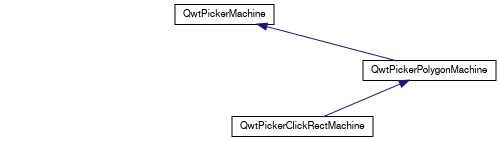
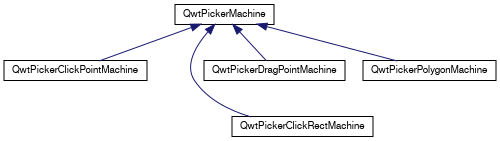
  digraph {
    rankdir=TB
    node [color=black fillcolor=white fontname=FreeSans fontsize=10 shape=record style=filled]
    edge [color=midnightblue dir=back fontname=FreeSans fontsize=10 labelfontname=FreeSans labelfontsize=10 style=solid]
    n1 [height=0.2 label=QwtPickerMachine width=0.4]
+   n2 [height=0.2 label=QwtPickerClickPointMachine width=0.4]
    n3 [height=0.2 label=QwtPickerClickRectMachine width=0.4]
+   n4 [height=0.2 label=QwtPickerDragPointMachine width=0.4]
    n5 [height=0.2 label=QwtPickerPolygonMachine width=0.4]
-   n5 -> n3
+   n1 -> n2
+   n1 -> n3
+   n1 -> n4
    n1 -> n5
  }
